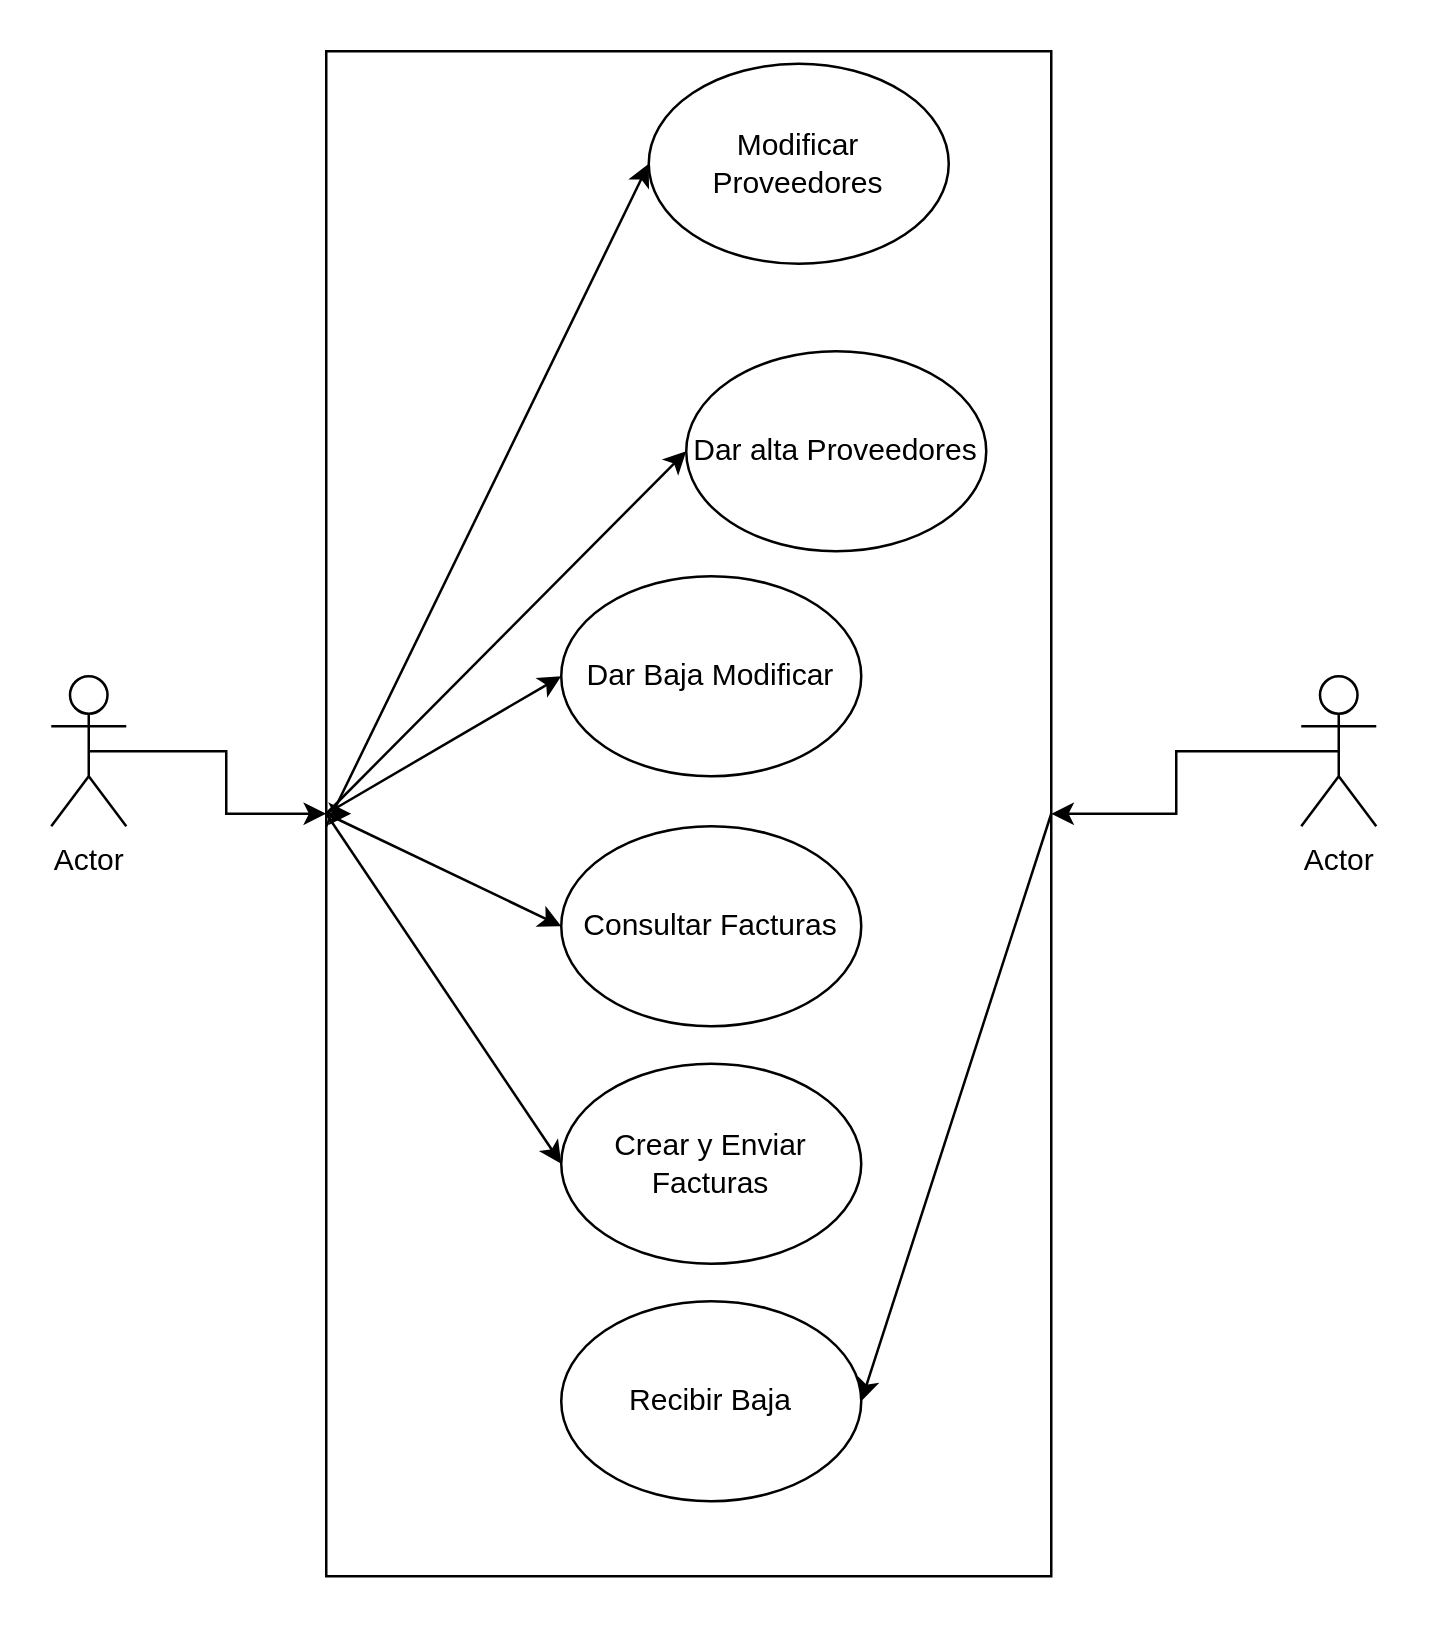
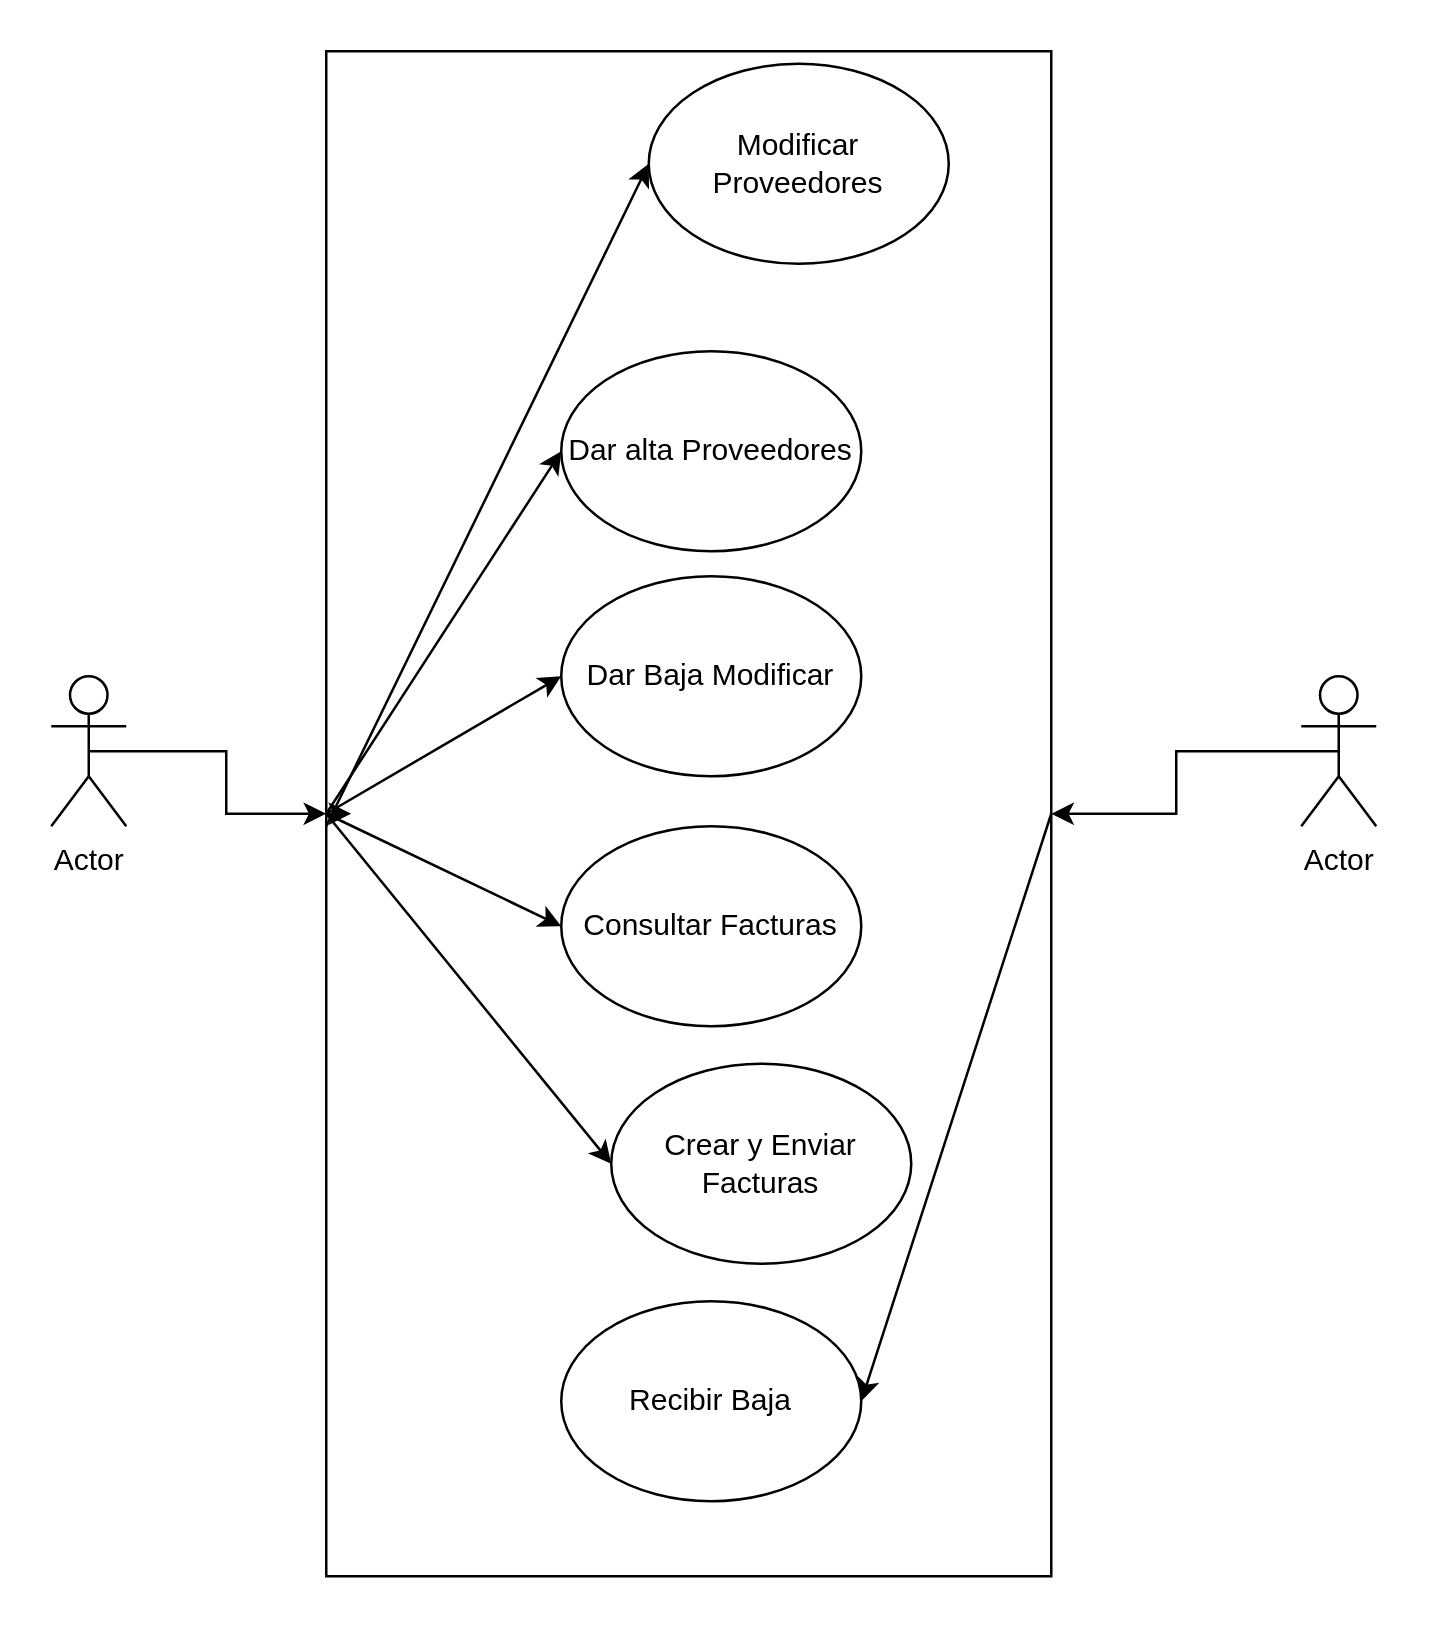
  <mxCell id="0" />
  <mxCell id="1" parent="0" />
  <mxCell id="2" style="edgeStyle=orthogonalEdgeStyle;rounded=0;orthogonalLoop=1;jettySize=auto;html=1;exitX=0.5;exitY=0.5;exitDx=0;exitDy=0;exitPerimeter=0;" parent="1" source="3" target="7" edge="1"><mxGeometry relative="1" as="geometry" /></mxCell>
  <mxCell id="3" value="Actor" style="shape=umlActor;verticalLabelPosition=bottom;labelBackgroundColor=#ffffff;verticalAlign=top;html=1;outlineConnect=0;labelBorderColor=none;" parent="1" vertex="1"><mxGeometry x="20" y="270" width="30" height="60" as="geometry" /></mxCell>
  <mxCell id="4" style="edgeStyle=orthogonalEdgeStyle;rounded=0;orthogonalLoop=1;jettySize=auto;html=1;exitX=0.5;exitY=0.5;exitDx=0;exitDy=0;exitPerimeter=0;" parent="1" source="5" target="7" edge="1"><mxGeometry relative="1" as="geometry" /></mxCell>
  <mxCell id="5" value="Actor" style="shape=umlActor;verticalLabelPosition=bottom;labelBackgroundColor=#ffffff;verticalAlign=top;html=1;outlineConnect=0;" parent="1" vertex="1"><mxGeometry x="520" y="270" width="30" height="60" as="geometry" /></mxCell>
  <mxCell id="6" style="edgeStyle=orthogonalEdgeStyle;rounded=0;orthogonalLoop=1;jettySize=auto;html=1;exitX=0;exitY=0.5;exitDx=0;exitDy=0;" parent="1" source="7" edge="1"><mxGeometry relative="1" as="geometry"><mxPoint x="140" y="325" as="targetPoint" /></mxGeometry></mxCell>
  <mxCell id="7" value="" style="rounded=0;whiteSpace=wrap;html=1;fillColor=none;" parent="1" vertex="1"><mxGeometry x="130" y="20" width="290" height="610" as="geometry" /></mxCell>
  <mxCell id="8" value="Dar Baja Modificar" style="ellipse;whiteSpace=wrap;html=1;fillColor=none;" parent="1" vertex="1"><mxGeometry x="224" y="230" width="120" height="80" as="geometry" /></mxCell>
  <mxCell id="9" value="Consultar Facturas" style="ellipse;whiteSpace=wrap;html=1;fillColor=none;" parent="1" vertex="1"><mxGeometry x="224" y="330" width="120" height="80" as="geometry" /></mxCell>
- <mxCell id="10" value="Crear y Enviar Facturas" style="ellipse;whiteSpace=wrap;html=1;fillColor=none;" parent="1" vertex="1"><mxGeometry x="224" y="425" width="120" height="80" as="geometry" /></mxCell>
+ <mxCell id="10" value="Crear y Enviar Facturas" style="ellipse;whiteSpace=wrap;html=1;fillColor=none;" parent="1" vertex="1"><mxGeometry x="244" y="425" width="120" height="80" as="geometry" /></mxCell>
  <mxCell id="11" value="Recibir Baja" style="ellipse;whiteSpace=wrap;html=1;fillColor=none;" parent="1" vertex="1"><mxGeometry x="224" y="520" width="120" height="80" as="geometry" /></mxCell>
  <mxCell id="12" value="Modificar Proveedores" style="ellipse;html=1;whiteSpace=wrap;" parent="1" vertex="1"><mxGeometry x="259" y="25" width="120" height="80" as="geometry" /></mxCell>
- <mxCell id="13" value="Dar alta Proveedores" style="ellipse;whiteSpace=wrap;html=1;fillColor=none;" parent="1" vertex="1"><mxGeometry x="274" y="140" width="120" height="80" as="geometry" /></mxCell>
+ <mxCell id="13" value="Dar alta Proveedores" style="ellipse;whiteSpace=wrap;html=1;fillColor=none;" parent="1" vertex="1"><mxGeometry x="224" y="140" width="120" height="80" as="geometry" /></mxCell>
  <mxCell id="14" value="" style="endArrow=classic;html=1;exitX=0;exitY=0.5;exitDx=0;exitDy=0;" parent="1" source="11" edge="1"><mxGeometry width="50" height="50" relative="1" as="geometry"><mxPoint x="10" y="510" as="sourcePoint" /><mxPoint x="224" y="560" as="targetPoint" /><Array as="points"><mxPoint x="224" y="560" /></Array></mxGeometry></mxCell>
  <mxCell id="15" value="" style="endArrow=classic;html=1;exitX=0;exitY=0.5;exitDx=0;exitDy=0;entryX=0;entryY=0.5;entryDx=0;entryDy=0;" parent="1" source="7" target="9" edge="1"><mxGeometry width="50" height="50" relative="1" as="geometry"><mxPoint x="260" y="340" as="sourcePoint" /><mxPoint x="310" y="290" as="targetPoint" /></mxGeometry></mxCell>
  <mxCell id="16" value="" style="endArrow=classic;html=1;entryX=0;entryY=0.5;entryDx=0;entryDy=0;exitX=0;exitY=0.5;exitDx=0;exitDy=0;" parent="1" source="7" target="10" edge="1"><mxGeometry width="50" height="50" relative="1" as="geometry"><mxPoint x="70" y="460" as="sourcePoint" /><mxPoint x="120" y="410" as="targetPoint" /></mxGeometry></mxCell>
  <mxCell id="17" value="" style="endArrow=classic;html=1;exitX=0;exitY=0.5;exitDx=0;exitDy=0;entryX=0;entryY=0.5;entryDx=0;entryDy=0;" parent="1" source="7" target="8" edge="1"><mxGeometry width="50" height="50" relative="1" as="geometry"><mxPoint x="160" y="430" as="sourcePoint" /><mxPoint x="210" y="380" as="targetPoint" /></mxGeometry></mxCell>
  <mxCell id="18" value="" style="endArrow=classic;html=1;exitX=0;exitY=0.5;exitDx=0;exitDy=0;entryX=0;entryY=0.5;entryDx=0;entryDy=0;" parent="1" source="7" target="13" edge="1"><mxGeometry width="50" height="50" relative="1" as="geometry"><mxPoint x="160" y="260" as="sourcePoint" /><mxPoint x="210" y="210" as="targetPoint" /></mxGeometry></mxCell>
  <mxCell id="19" value="" style="endArrow=classic;html=1;entryX=0;entryY=0.5;entryDx=0;entryDy=0;" parent="1" target="12" edge="1"><mxGeometry width="50" height="50" relative="1" as="geometry"><mxPoint x="130" y="330" as="sourcePoint" /><mxPoint x="210" y="200" as="targetPoint" /></mxGeometry></mxCell>
  <mxCell id="20" value="" style="endArrow=classic;html=1;entryX=1;entryY=0.5;entryDx=0;entryDy=0;exitX=1;exitY=0.5;exitDx=0;exitDy=0;" parent="1" source="7" target="11" edge="1"><mxGeometry width="50" height="50" relative="1" as="geometry"><mxPoint x="380" y="490" as="sourcePoint" /><mxPoint x="430" y="440" as="targetPoint" /></mxGeometry></mxCell>
